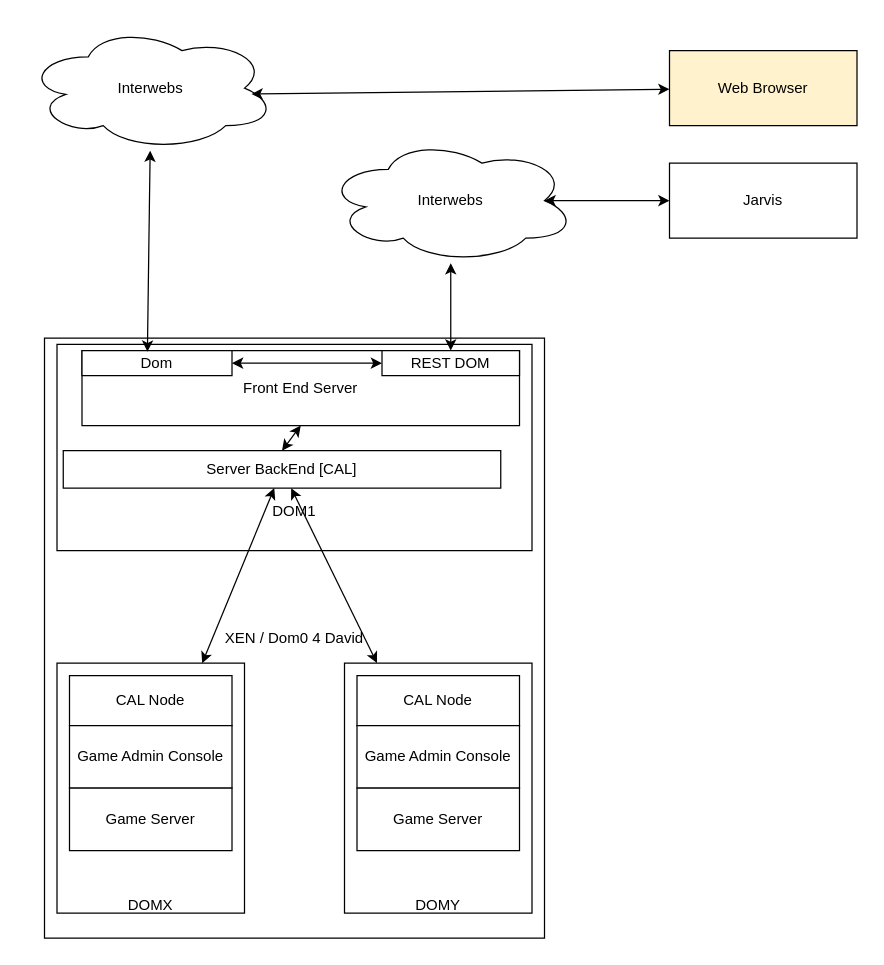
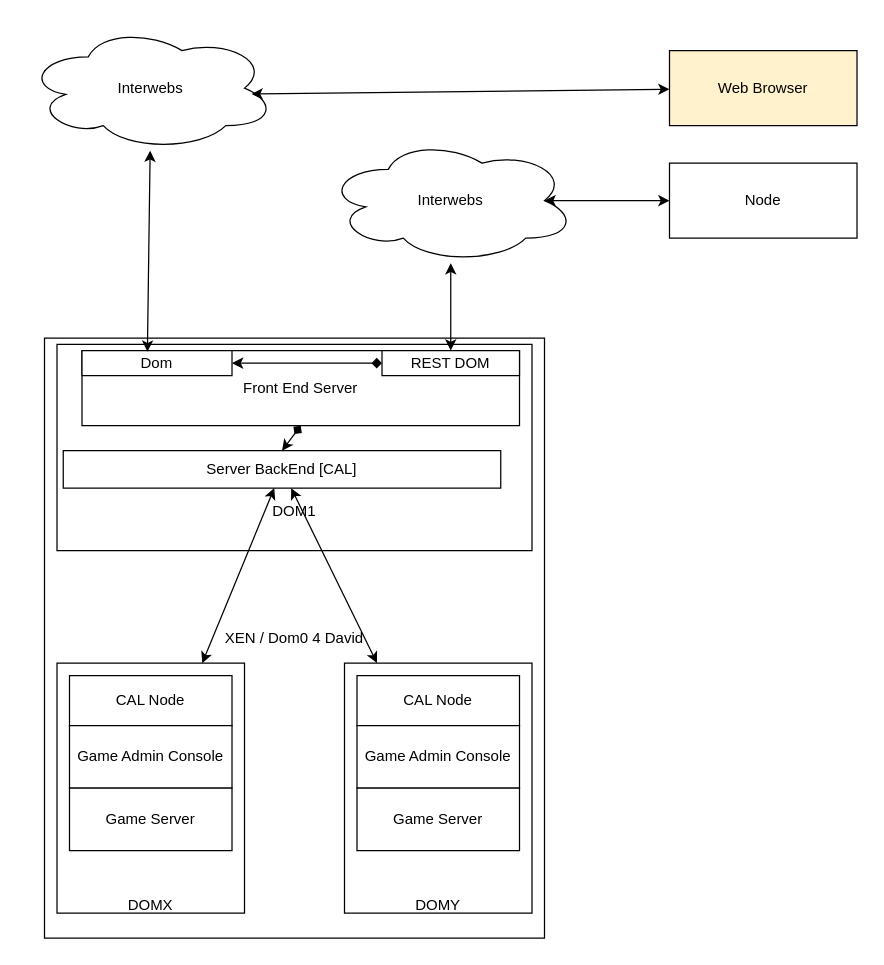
  <mxCell id="0" />
  <mxCell id="1" parent="0" />
  <mxCell id="2" value="Interwebs" style="ellipse;shape=cloud;whiteSpace=wrap;html=1;" parent="1" vertex="1"><mxGeometry x="260" y="110" width="200" height="100" as="geometry" /></mxCell>
  <mxCell id="3" value="XEN / Dom0 4 David" style="rounded=0;whiteSpace=wrap;html=1;" parent="1" vertex="1"><mxGeometry x="35" y="270" width="400" height="480" as="geometry" /></mxCell>
  <mxCell id="4" value="&lt;div&gt;&lt;br&gt;&lt;/div&gt;&lt;div&gt;&lt;br&gt;&lt;/div&gt;&lt;div&gt;&lt;br&gt;&lt;/div&gt;&lt;div&gt;&lt;br&gt;&lt;/div&gt;&lt;div&gt;&lt;br&gt;&lt;/div&gt;&lt;div&gt;&lt;br&gt;&lt;/div&gt;&lt;div&gt;&lt;br&gt;&lt;/div&gt;&lt;div&gt;DOM1&lt;/div&gt;" style="rounded=0;whiteSpace=wrap;html=1;shadow=0;labelPosition=center;verticalLabelPosition=middle;align=center;verticalAlign=middle;" parent="1" vertex="1"><mxGeometry x="45" y="275" width="380" height="165" as="geometry" /></mxCell>
  <mxCell id="5" value="Front End Server" style="rounded=0;whiteSpace=wrap;html=1;shadow=0;" parent="1" vertex="1"><mxGeometry x="65" y="280" width="350" height="60" as="geometry" /></mxCell>
  <mxCell id="6" value="Dom" style="rounded=0;whiteSpace=wrap;html=1;shadow=0;" parent="1" vertex="1"><mxGeometry x="65" y="280" width="120" height="20" as="geometry" /></mxCell>
  <mxCell id="7" value="REST DOM" style="rounded=0;whiteSpace=wrap;html=1;shadow=0;" parent="1" vertex="1"><mxGeometry x="305" y="280" width="110" height="20" as="geometry" /></mxCell>
  <mxCell id="8" value="Server BackEnd [CAL]" style="rounded=0;whiteSpace=wrap;html=1;shadow=0;" parent="1" vertex="1"><mxGeometry x="50" y="360" width="350" height="30" as="geometry" /></mxCell>
  <mxCell id="9" value="&lt;div&gt;&lt;br&gt;&lt;/div&gt;&lt;div&gt;&lt;br&gt;&lt;/div&gt;&lt;div&gt;&lt;br&gt;&lt;/div&gt;&lt;div&gt;&lt;br&gt;&lt;/div&gt;&lt;div&gt;&lt;br&gt;&lt;/div&gt;&lt;div&gt;&lt;br&gt;&lt;/div&gt;&lt;div&gt;&lt;br&gt;&lt;/div&gt;&lt;div&gt;&lt;br&gt;&lt;/div&gt;&lt;div&gt;&lt;br&gt;&lt;/div&gt;&lt;div&gt;&lt;br&gt;&lt;/div&gt;&lt;div&gt;&lt;br&gt;&lt;/div&gt;&lt;div&gt;&lt;br&gt;&lt;/div&gt;&lt;div&gt;&lt;br&gt;&lt;/div&gt;&lt;div&gt;DOMX&lt;/div&gt;" style="rounded=0;whiteSpace=wrap;html=1;shadow=0;" parent="1" vertex="1"><mxGeometry x="45" y="530" width="150" height="200" as="geometry" /></mxCell>
  <mxCell id="10" value="" style="endArrow=classic;startArrow=classic;html=1;rounded=0;" parent="1" source="7" target="2" edge="1"><mxGeometry width="50" height="50" relative="1" as="geometry"><mxPoint x="205" y="240" as="sourcePoint" /><mxPoint x="225" y="150" as="targetPoint" /></mxGeometry></mxCell>
  <mxCell id="11" value="CAL Node" style="rounded=0;whiteSpace=wrap;html=1;shadow=0;" parent="1" vertex="1"><mxGeometry x="55" y="540" width="130" height="40" as="geometry" /></mxCell>
  <mxCell id="12" value="Game Admin Console" style="rounded=0;whiteSpace=wrap;html=1;shadow=0;" parent="1" vertex="1"><mxGeometry x="55" y="580" width="130" height="50" as="geometry" /></mxCell>
- <mxCell id="13" value="" style="endArrow=classic;startArrow=classic;html=1;rounded=0;entryX=0.5;entryY=1;entryDx=0;entryDy=0;exitX=0.5;exitY=0;exitDx=0;exitDy=0;" parent="1" source="8" target="5" edge="1"><mxGeometry width="50" height="50" relative="1" as="geometry"><mxPoint x="215" y="390" as="sourcePoint" /><mxPoint x="265" y="340" as="targetPoint" /></mxGeometry></mxCell>
+ <mxCell id="13" value="" style="endArrow=diamond;startArrow=classic;html=1;rounded=0;entryX=0.5;entryY=1;entryDx=0;entryDy=0;exitX=0.5;exitY=0;exitDx=0;exitDy=0;" parent="1" source="8" target="5" edge="1"><mxGeometry width="50" height="50" relative="1" as="geometry"><mxPoint x="215" y="390" as="sourcePoint" /><mxPoint x="265" y="340" as="targetPoint" /></mxGeometry></mxCell>
  <mxCell id="14" value="Game Server" style="rounded=0;whiteSpace=wrap;html=1;shadow=0;" parent="1" vertex="1"><mxGeometry x="55" y="630" width="130" height="50" as="geometry" /></mxCell>
  <mxCell id="15" value="&lt;div&gt;&lt;br&gt;&lt;/div&gt;&lt;div&gt;&lt;br&gt;&lt;/div&gt;&lt;div&gt;&lt;br&gt;&lt;/div&gt;&lt;div&gt;&lt;br&gt;&lt;/div&gt;&lt;div&gt;&lt;br&gt;&lt;/div&gt;&lt;div&gt;&lt;br&gt;&lt;/div&gt;&lt;div&gt;&lt;br&gt;&lt;/div&gt;&lt;div&gt;&lt;br&gt;&lt;/div&gt;&lt;div&gt;&lt;br&gt;&lt;/div&gt;&lt;div&gt;&lt;br&gt;&lt;/div&gt;&lt;div&gt;&lt;br&gt;&lt;/div&gt;&lt;div&gt;&lt;br&gt;&lt;/div&gt;&lt;div&gt;&lt;br&gt;&lt;/div&gt;&lt;div&gt;DOMY&lt;/div&gt;" style="rounded=0;whiteSpace=wrap;html=1;shadow=0;" parent="1" vertex="1"><mxGeometry x="275" y="530" width="150" height="200" as="geometry" /></mxCell>
  <mxCell id="16" value="CAL Node" style="rounded=0;whiteSpace=wrap;html=1;shadow=0;" parent="1" vertex="1"><mxGeometry x="285" y="540" width="130" height="40" as="geometry" /></mxCell>
  <mxCell id="17" value="Game Admin Console" style="rounded=0;whiteSpace=wrap;html=1;shadow=0;" parent="1" vertex="1"><mxGeometry x="285" y="580" width="130" height="50" as="geometry" /></mxCell>
  <mxCell id="18" value="Game Server" style="rounded=0;whiteSpace=wrap;html=1;shadow=0;" parent="1" vertex="1"><mxGeometry x="285" y="630" width="130" height="50" as="geometry" /></mxCell>
  <mxCell id="19" value="" style="endArrow=classic;startArrow=classic;html=1;rounded=0;" parent="1" source="9" target="8" edge="1"><mxGeometry width="50" height="50" relative="1" as="geometry"><mxPoint x="85" y="520" as="sourcePoint" /><mxPoint x="135" y="470" as="targetPoint" /></mxGeometry></mxCell>
  <mxCell id="20" value="" style="endArrow=classic;startArrow=classic;html=1;rounded=0;" parent="1" source="15" target="8" edge="1"><mxGeometry width="50" height="50" relative="1" as="geometry"><mxPoint x="177.059" y="540" as="sourcePoint" /><mxPoint x="242.941" y="400" as="targetPoint" /></mxGeometry></mxCell>
- <mxCell id="21" value="Jarvis" style="rounded=0;whiteSpace=wrap;html=1;shadow=0;" parent="1" vertex="1"><mxGeometry x="535" y="130" width="150" height="60" as="geometry" /></mxCell>
+ <mxCell id="21" value="Node" style="rounded=0;whiteSpace=wrap;html=1;shadow=0;" parent="1" vertex="1"><mxGeometry x="535" y="130" width="150" height="60" as="geometry" /></mxCell>
  <mxCell id="22" value="" style="endArrow=classic;startArrow=classic;html=1;rounded=0;entryX=0;entryY=0.5;entryDx=0;entryDy=0;" parent="1" target="21" edge="1"><mxGeometry width="50" height="50" relative="1" as="geometry"><mxPoint x="435" y="160" as="sourcePoint" /><mxPoint x="515" y="60" as="targetPoint" /></mxGeometry></mxCell>
  <mxCell id="23" value="Interwebs" style="ellipse;shape=cloud;whiteSpace=wrap;html=1;" parent="1" vertex="1"><mxGeometry x="20" y="20" width="200" height="100" as="geometry" /></mxCell>
  <mxCell id="24" value="Web Browser" style="rounded=0;whiteSpace=wrap;html=1;shadow=0;fillColor=#fff2cc;" parent="1" vertex="1"><mxGeometry x="535" y="40" width="150" height="60" as="geometry" /></mxCell>
  <mxCell id="25" value="" style="endArrow=classic;startArrow=classic;html=1;rounded=0;exitX=0.436;exitY=0.043;exitDx=0;exitDy=0;exitPerimeter=0;" parent="1" source="6" target="23" edge="1"><mxGeometry width="50" height="50" relative="1" as="geometry"><mxPoint x="55" y="220" as="sourcePoint" /><mxPoint x="105" y="170" as="targetPoint" /></mxGeometry></mxCell>
  <mxCell id="26" value="" style="endArrow=classic;startArrow=classic;html=1;rounded=0;exitX=0.903;exitY=0.547;exitDx=0;exitDy=0;exitPerimeter=0;" parent="1" source="23" target="24" edge="1"><mxGeometry width="50" height="50" relative="1" as="geometry"><mxPoint x="225" y="100" as="sourcePoint" /><mxPoint x="275" y="50" as="targetPoint" /></mxGeometry></mxCell>
- <mxCell id="27" value="" style="endArrow=classic;startArrow=classic;html=1;rounded=0;exitX=1;exitY=0.5;exitDx=0;exitDy=0;entryX=0;entryY=0.5;entryDx=0;entryDy=0;" parent="1" source="6" target="7" edge="1"><mxGeometry width="50" height="50" relative="1" as="geometry"><mxPoint x="255" y="250" as="sourcePoint" /><mxPoint x="305" y="200" as="targetPoint" /></mxGeometry></mxCell>
+ <mxCell id="27" value="" style="endArrow=diamond;startArrow=classic;html=1;rounded=0;exitX=1;exitY=0.5;exitDx=0;exitDy=0;entryX=0;entryY=0.5;entryDx=0;entryDy=0;" parent="1" source="6" target="7" edge="1"><mxGeometry width="50" height="50" relative="1" as="geometry"><mxPoint x="255" y="250" as="sourcePoint" /><mxPoint x="305" y="200" as="targetPoint" /></mxGeometry></mxCell>
